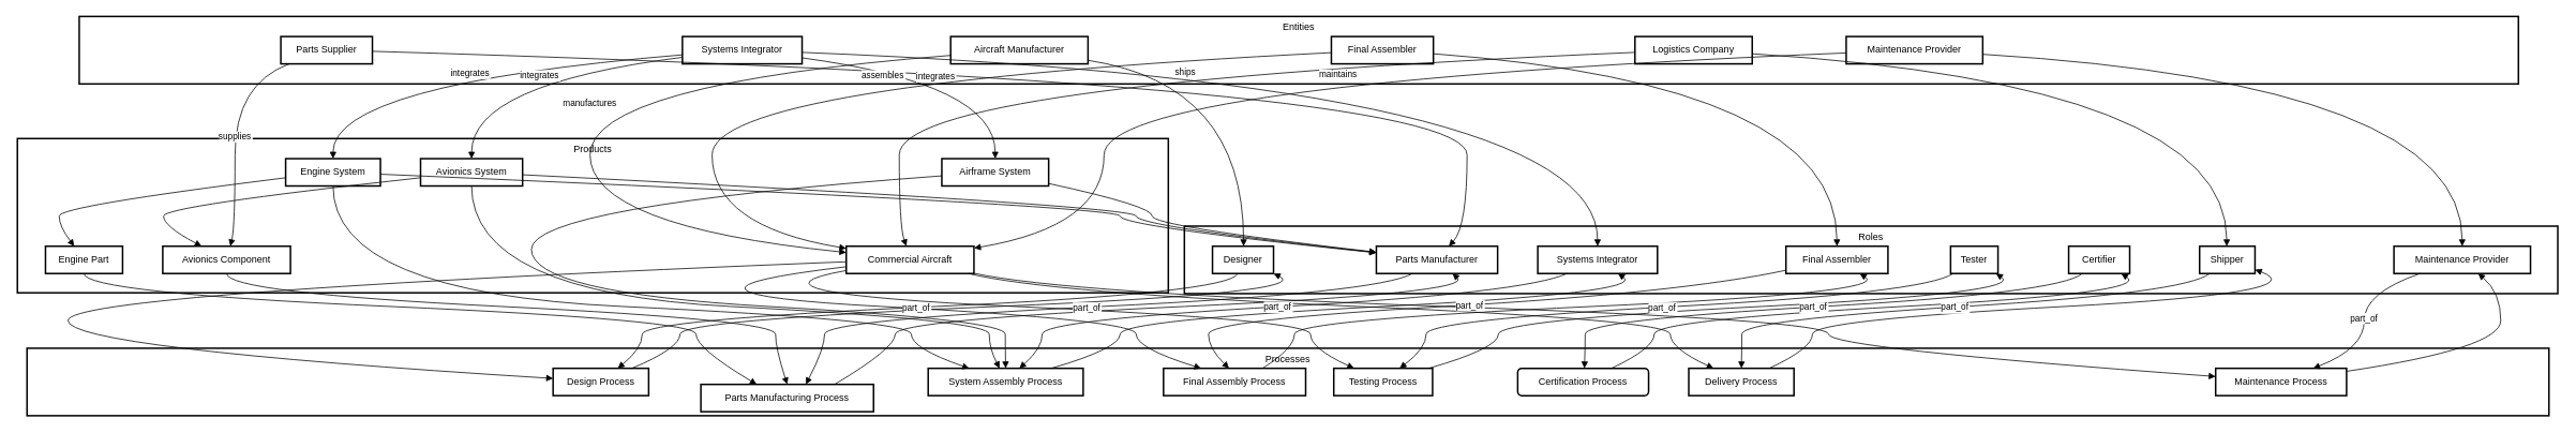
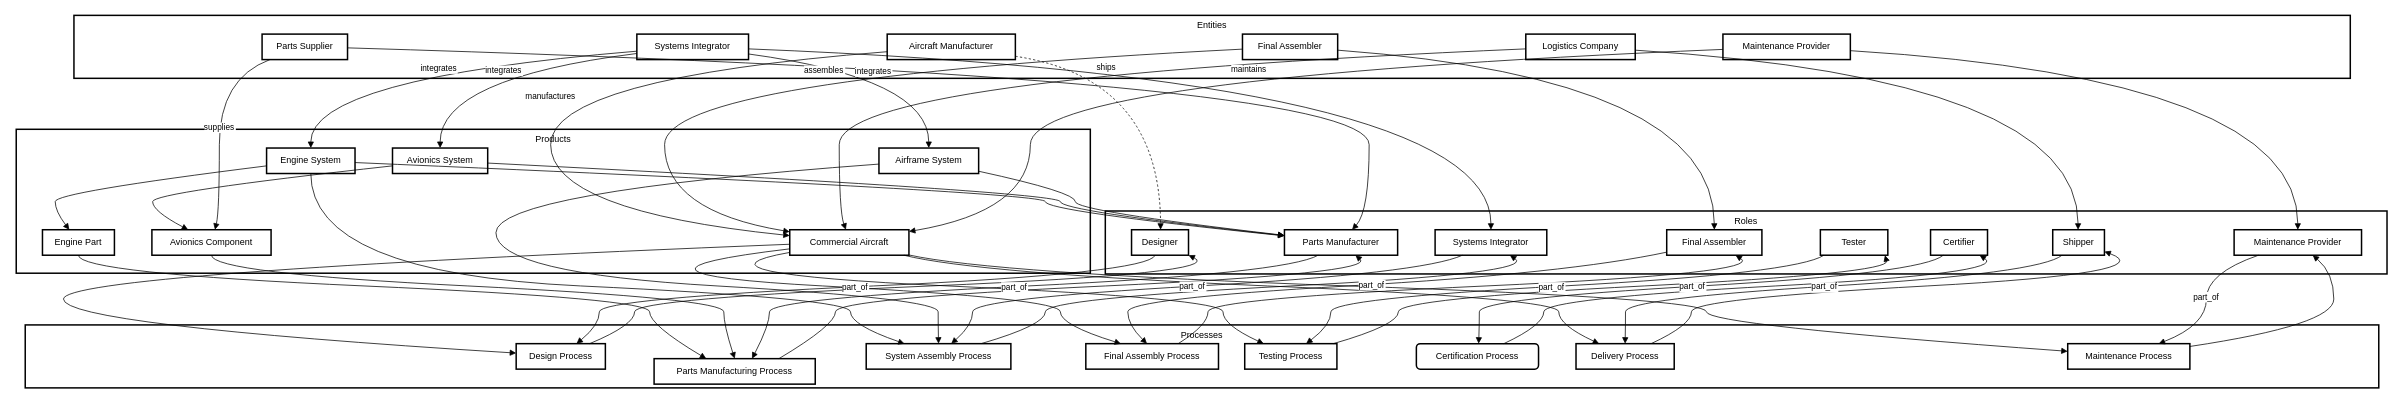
  <mxCell id="0" />
  <mxCell id="1" parent="0" />
  <mxCell id="2" value="Roles" style="whiteSpace=wrap;strokeWidth=2;verticalAlign=top;" vertex="1" parent="1"><mxGeometry x="1473" y="281" width="1710" height="84" as="geometry" /></mxCell>
  <mxCell id="3" value="Designer" style="whiteSpace=wrap;strokeWidth=2;" vertex="1" parent="1"><mxGeometry x="1508" y="306" width="76" height="34" as="geometry" /></mxCell>
  <mxCell id="4" value="Parts Manufacturer" style="whiteSpace=wrap;strokeWidth=2;" vertex="1" parent="1"><mxGeometry x="1712" y="306" width="151" height="34" as="geometry" /></mxCell>
  <mxCell id="5" value="Systems Integrator" style="whiteSpace=wrap;strokeWidth=2;" vertex="1" parent="1"><mxGeometry x="1913" y="306" width="149" height="34" as="geometry" /></mxCell>
  <mxCell id="6" value="Final Assembler" style="whiteSpace=wrap;strokeWidth=2;" vertex="1" parent="1"><mxGeometry x="2222" y="306" width="127" height="34" as="geometry" /></mxCell>
- <mxCell id="7" value="Tester" style="whiteSpace=wrap;strokeWidth=2;" vertex="1" parent="1"><mxGeometry x="2427" y="306" width="59" height="34" as="geometry" /></mxCell>
+ <mxCell id="7" value="Tester" style="whiteSpace=wrap;strokeWidth=2;" vertex="1" parent="1"><mxGeometry x="2427" y="306" width="90" height="34" as="geometry" /></mxCell>
  <mxCell id="8" value="Certifier" style="whiteSpace=wrap;strokeWidth=2;" vertex="1" parent="1"><mxGeometry x="2574" y="306" width="76" height="34" as="geometry" /></mxCell>
  <mxCell id="9" value="Shipper" style="whiteSpace=wrap;strokeWidth=2;" vertex="1" parent="1"><mxGeometry x="2737" y="306" width="69" height="34" as="geometry" /></mxCell>
  <mxCell id="10" value="Maintenance Provider" style="whiteSpace=wrap;strokeWidth=2;" vertex="1" parent="1"><mxGeometry x="2979" y="306" width="170" height="34" as="geometry" /></mxCell>
  <mxCell id="11" value="Processes" style="whiteSpace=wrap;strokeWidth=2;verticalAlign=top;" vertex="1" parent="1"><mxGeometry x="32" y="433" width="3140" height="84" as="geometry" /></mxCell>
  <mxCell id="12" value="Design Process" style="whiteSpace=wrap;strokeWidth=2;" vertex="1" parent="1"><mxGeometry x="687" y="458" width="119" height="34" as="geometry" /></mxCell>
  <mxCell id="13" value="Parts Manufacturing Process" style="whiteSpace=wrap;strokeWidth=2;" vertex="1" parent="1"><mxGeometry x="871" y="478" width="215" height="34" as="geometry" /></mxCell>
  <mxCell id="14" value="System Assembly Process" style="whiteSpace=wrap;strokeWidth=2;" vertex="1" parent="1"><mxGeometry x="1154" y="458" width="193" height="34" as="geometry" /></mxCell>
  <mxCell id="15" value="Final Assembly Process" style="whiteSpace=wrap;strokeWidth=2;" vertex="1" parent="1"><mxGeometry x="1447" y="458" width="177" height="34" as="geometry" /></mxCell>
  <mxCell id="16" value="Testing Process" style="whiteSpace=wrap;strokeWidth=2;" vertex="1" parent="1"><mxGeometry x="1659" y="458" width="123" height="34" as="geometry" /></mxCell>
  <mxCell id="17" value="Certification Process" style="whiteSpace=wrap;strokeWidth=2;rounded=1;" vertex="1" parent="1"><mxGeometry x="1888" y="458" width="163" height="34" as="geometry" /></mxCell>
  <mxCell id="18" value="Delivery Process" style="whiteSpace=wrap;strokeWidth=2;" vertex="1" parent="1"><mxGeometry x="2101" y="458" width="131" height="34" as="geometry" /></mxCell>
  <mxCell id="19" value="Maintenance Process" style="whiteSpace=wrap;strokeWidth=2;" vertex="1" parent="1"><mxGeometry x="2757" y="458" width="163" height="34" as="geometry" /></mxCell>
  <mxCell id="20" value="Products" style="whiteSpace=wrap;strokeWidth=2;verticalAlign=top;" vertex="1" parent="1"><mxGeometry x="20" y="172" width="1433" height="192" as="geometry" /></mxCell>
  <mxCell id="21" value="Commercial Aircraft" style="whiteSpace=wrap;strokeWidth=2;" vertex="1" parent="1"><mxGeometry x="1052" y="306" width="159" height="34" as="geometry" /></mxCell>
  <mxCell id="22" value="Engine System" style="whiteSpace=wrap;strokeWidth=2;" vertex="1" parent="1"><mxGeometry x="354" y="197" width="118" height="34" as="geometry" /></mxCell>
  <mxCell id="23" value="Avionics System" style="whiteSpace=wrap;strokeWidth=2;" vertex="1" parent="1"><mxGeometry x="522" y="197" width="127" height="34" as="geometry" /></mxCell>
  <mxCell id="24" value="Airframe System" style="whiteSpace=wrap;strokeWidth=2;" vertex="1" parent="1"><mxGeometry x="1171" y="197" width="133" height="34" as="geometry" /></mxCell>
  <mxCell id="25" value="Engine Part" style="whiteSpace=wrap;strokeWidth=2;" vertex="1" parent="1"><mxGeometry x="55" y="306" width="96" height="34" as="geometry" /></mxCell>
  <mxCell id="26" value="Avionics Component" style="whiteSpace=wrap;strokeWidth=2;" vertex="1" parent="1"><mxGeometry x="201" y="306" width="159" height="34" as="geometry" /></mxCell>
  <mxCell id="27" value="Entities" style="whiteSpace=wrap;strokeWidth=2;verticalAlign=top;" vertex="1" parent="1"><mxGeometry x="97" y="20" width="3037" height="84" as="geometry" /></mxCell>
  <mxCell id="28" value="Aircraft Manufacturer" style="whiteSpace=wrap;strokeWidth=2;" vertex="1" parent="1"><mxGeometry x="1182" y="45" width="171" height="34" as="geometry" /></mxCell>
  <mxCell id="29" value="Parts Supplier" style="whiteSpace=wrap;strokeWidth=2;" vertex="1" parent="1"><mxGeometry x="348" y="45" width="114" height="34" as="geometry" /></mxCell>
  <mxCell id="30" value="Systems Integrator" style="whiteSpace=wrap;strokeWidth=2;" vertex="1" parent="1"><mxGeometry x="848" y="45" width="149" height="34" as="geometry" /></mxCell>
  <mxCell id="31" value="Final Assembler" style="whiteSpace=wrap;strokeWidth=2;" vertex="1" parent="1"><mxGeometry x="1656" y="45" width="127" height="34" as="geometry" /></mxCell>
  <mxCell id="32" value="Logistics Company" style="whiteSpace=wrap;strokeWidth=2;" vertex="1" parent="1"><mxGeometry x="2034" y="45" width="146" height="34" as="geometry" /></mxCell>
  <mxCell id="33" value="Maintenance Provider" style="whiteSpace=wrap;strokeWidth=2;" vertex="1" parent="1"><mxGeometry x="2297" y="45" width="170" height="34" as="geometry" /></mxCell>
- <mxCell id="34" value="" style="curved=1;startArrow=none;endArrow=block;exitX=1;exitY=0.87;entryX=0.51;entryY=-0.01;rounded=0;" edge="1" parent="1" source="28" target="3"><mxGeometry relative="1" as="geometry"><Array as="points"><mxPoint x="1546" y="104" /></Array></mxGeometry></mxCell>
+ <mxCell id="34" value="" style="curved=1;startArrow=none;endArrow=block;exitX=1;exitY=0.87;entryX=0.51;entryY=-0.01;rounded=0;dashed=1;" edge="1" parent="1" source="28" target="3"><mxGeometry relative="1" as="geometry"><Array as="points"><mxPoint x="1546" y="104" /></Array></mxGeometry></mxCell>
  <mxCell id="35" value="" style="curved=1;startArrow=none;endArrow=block;exitX=1;exitY=0.54;entryX=0.6;entryY=-0.01;rounded=0;" edge="1" parent="1" source="29" target="4"><mxGeometry relative="1" as="geometry"><Array as="points"><mxPoint x="1825" y="104" /><mxPoint x="1825" y="281" /></Array></mxGeometry></mxCell>
  <mxCell id="36" value="" style="curved=1;startArrow=none;endArrow=block;exitX=1;exitY=0.58;entryX=0.5;entryY=-0.01;rounded=0;" edge="1" parent="1" source="30" target="5"><mxGeometry relative="1" as="geometry"><Array as="points"><mxPoint x="1987" y="104" /></Array></mxGeometry></mxCell>
  <mxCell id="37" value="" style="curved=1;startArrow=none;endArrow=block;exitX=1;exitY=0.63;entryX=0.5;entryY=-0.01;rounded=0;" edge="1" parent="1" source="31" target="6"><mxGeometry relative="1" as="geometry"><Array as="points"><mxPoint x="2285" y="104" /></Array></mxGeometry></mxCell>
  <mxCell id="38" value="" style="curved=1;startArrow=none;endArrow=block;exitX=1;exitY=0.63;entryX=0.49;entryY=-0.01;rounded=0;" edge="1" parent="1" source="32" target="9"><mxGeometry relative="1" as="geometry"><Array as="points"><mxPoint x="2771" y="104" /></Array></mxGeometry></mxCell>
  <mxCell id="39" value="" style="curved=1;startArrow=none;endArrow=block;exitX=1;exitY=0.65;entryX=0.5;entryY=-0.01;rounded=0;" edge="1" parent="1" source="33" target="10"><mxGeometry relative="1" as="geometry"><Array as="points"><mxPoint x="3064" y="104" /></Array></mxGeometry></mxCell>
  <mxCell id="40" value="" style="curved=1;startArrow=none;endArrow=block;exitX=0;exitY=0.57;entryX=0;entryY=0.37;rounded=0;" edge="1" parent="1" source="21" target="12"><mxGeometry relative="1" as="geometry"><Array as="points"><mxPoint x="83" y="364" /><mxPoint x="83" y="433" /></Array></mxGeometry></mxCell>
  <mxCell id="41" value="" style="curved=1;startArrow=none;endArrow=block;exitX=0;exitY=0.75;entryX=0.26;entryY=-0.01;rounded=0;" edge="1" parent="1" source="21" target="15"><mxGeometry relative="1" as="geometry"><Array as="points"><mxPoint x="779" y="364" /><mxPoint x="1413" y="398" /><mxPoint x="1413" y="433" /></Array></mxGeometry></mxCell>
  <mxCell id="42" value="" style="curved=1;startArrow=none;endArrow=block;exitX=0;exitY=0.89;entryX=0.2;entryY=-0.01;rounded=0;" edge="1" parent="1" source="21" target="16"><mxGeometry relative="1" as="geometry"><Array as="points"><mxPoint x="896" y="364" /><mxPoint x="1630" y="398" /><mxPoint x="1630" y="433" /></Array></mxGeometry></mxCell>
  <mxCell id="43" value="" style="curved=1;startArrow=none;endArrow=block;exitX=0.93;exitY=0.97;entryX=0.23;entryY=-0.01;rounded=0;" edge="1" parent="1" source="21" target="18"><mxGeometry relative="1" as="geometry"><Array as="points"><mxPoint x="1301" y="364" /><mxPoint x="2078" y="398" /><mxPoint x="2078" y="433" /></Array></mxGeometry></mxCell>
  <mxCell id="44" value="" style="curved=1;startArrow=none;endArrow=block;exitX=0.98;exitY=0.97;entryX=0;entryY=0.3;rounded=0;" edge="1" parent="1" source="21" target="19"><mxGeometry relative="1" as="geometry"><Array as="points"><mxPoint x="1321" y="364" /><mxPoint x="2275" y="398" /><mxPoint x="2275" y="433" /></Array></mxGeometry></mxCell>
  <mxCell id="45" value="" style="curved=1;startArrow=none;endArrow=block;exitX=0.5;exitY=0.99;entryX=0.26;entryY=-0.01;rounded=0;" edge="1" parent="1" source="22" target="14"><mxGeometry relative="1" as="geometry"><Array as="points"><mxPoint x="413" y="364" /><mxPoint x="1133" y="398" /><mxPoint x="1133" y="433" /></Array></mxGeometry></mxCell>
  <mxCell id="46" value="" style="curved=1;startArrow=none;endArrow=block;exitX=0;exitY=0.7;entryX=0.37;entryY=-0.01;rounded=0;" edge="1" parent="1" source="22" target="25"><mxGeometry relative="1" as="geometry"><Array as="points"><mxPoint x="72" y="256" /><mxPoint x="72" y="281" /></Array></mxGeometry></mxCell>
  <mxCell id="47" value="" style="curved=1;startArrow=none;endArrow=block;exitX=1;exitY=0.57;entryX=0;entryY=0.24;rounded=0;" edge="1" parent="1" source="22" target="4"><mxGeometry relative="1" as="geometry"><Array as="points"><mxPoint x="1393" y="256" /><mxPoint x="1393" y="281" /></Array></mxGeometry></mxCell>
- <mxCell id="48" value="" style="curved=1;startArrow=none;endArrow=block;exitX=0.5;exitY=0.99;entryX=0.46;entryY=-0.01;rounded=0;" edge="1" parent="1" source="23" target="14"><mxGeometry relative="1" as="geometry"><Array as="points"><mxPoint x="586" y="364" /><mxPoint x="1230" y="398" /><mxPoint x="1230" y="433" /></Array></mxGeometry></mxCell>
  <mxCell id="49" value="" style="curved=1;startArrow=none;endArrow=block;exitX=0;exitY=0.7;entryX=0.3;entryY=-0.01;rounded=0;" edge="1" parent="1" source="23" target="26"><mxGeometry relative="1" as="geometry"><Array as="points"><mxPoint x="202" y="256" /><mxPoint x="202" y="281" /></Array></mxGeometry></mxCell>
  <mxCell id="50" value="" style="curved=1;startArrow=none;endArrow=block;exitX=1;exitY=0.59;entryX=0;entryY=0.23;rounded=0;" edge="1" parent="1" source="23" target="4"><mxGeometry relative="1" as="geometry"><Array as="points"><mxPoint x="1413" y="256" /><mxPoint x="1413" y="281" /></Array></mxGeometry></mxCell>
  <mxCell id="51" value="" style="curved=1;startArrow=none;endArrow=block;exitX=0;exitY=0.63;entryX=0.5;entryY=-0.01;rounded=0;" edge="1" parent="1" source="24" target="14"><mxGeometry relative="1" as="geometry"><Array as="points"><mxPoint x="660" y="256" /><mxPoint x="660" y="364" /><mxPoint x="1250" y="398" /><mxPoint x="1250" y="433" /></Array></mxGeometry></mxCell>
  <mxCell id="52" value="" style="curved=1;startArrow=none;endArrow=block;exitX=1;exitY=0.91;entryX=0;entryY=0.22;rounded=0;" edge="1" parent="1" source="24" target="4"><mxGeometry relative="1" as="geometry"><Array as="points"><mxPoint x="1433" y="256" /><mxPoint x="1433" y="281" /></Array></mxGeometry></mxCell>
  <mxCell id="53" value="" style="curved=1;startArrow=none;endArrow=block;exitX=0.5;exitY=0.97;entryX=0.32;entryY=-0.01;rounded=0;" edge="1" parent="1" source="25" target="13"><mxGeometry relative="1" as="geometry"><Array as="points"><mxPoint x="103" y="364" /><mxPoint x="865" y="398" /><mxPoint x="865" y="433" /></Array></mxGeometry></mxCell>
  <mxCell id="54" value="" style="curved=1;startArrow=none;endArrow=block;exitX=0.5;exitY=0.97;entryX=0.5;entryY=-0.01;rounded=0;" edge="1" parent="1" source="26" target="13"><mxGeometry relative="1" as="geometry"><Array as="points"><mxPoint x="281" y="364" /><mxPoint x="964" y="398" /><mxPoint x="964" y="433" /></Array></mxGeometry></mxCell>
  <mxCell id="55" value="" style="curved=1;startArrow=none;endArrow=block;exitX=0.83;exitY=-0.01;entryX=0.97;entryY=0.97;rounded=0;" edge="1" parent="1" source="12" target="3"><mxGeometry relative="1" as="geometry"><Array as="points"><mxPoint x="845" y="433" /><mxPoint x="845" y="398" /><mxPoint x="1635" y="364" /></Array></mxGeometry></mxCell>
  <mxCell id="56" value="" style="curved=1;startArrow=none;endArrow=block;exitX=0.78;exitY=-0.01;entryX=0.62;entryY=0.97;rounded=0;" edge="1" parent="1" source="13" target="4"><mxGeometry relative="1" as="geometry"><Array as="points"><mxPoint x="1113" y="433" /><mxPoint x="1113" y="398" /><mxPoint x="1834" y="364" /></Array></mxGeometry></mxCell>
  <mxCell id="57" value="" style="curved=1;startArrow=none;endArrow=block;exitX=0.8;exitY=-0.01;entryX=0.66;entryY=0.97;rounded=0;" edge="1" parent="1" source="14" target="5"><mxGeometry relative="1" as="geometry"><Array as="points"><mxPoint x="1393" y="433" /><mxPoint x="1393" y="398" /><mxPoint x="2048" y="364" /></Array></mxGeometry></mxCell>
  <mxCell id="58" value="" style="curved=1;startArrow=none;endArrow=block;exitX=0.7;exitY=-0.01;entryX=0.71;entryY=0.97;rounded=0;" edge="1" parent="1" source="15" target="6"><mxGeometry relative="1" as="geometry"><Array as="points"><mxPoint x="1610" y="433" /><mxPoint x="1610" y="398" /><mxPoint x="2352" y="364" /></Array></mxGeometry></mxCell>
  <mxCell id="59" value="" style="curved=1;startArrow=none;endArrow=block;exitX=0.97;exitY=-0.01;entryX=0.93;entryY=0.97;rounded=0;" edge="1" parent="1" source="16" target="7"><mxGeometry relative="1" as="geometry"><Array as="points"><mxPoint x="1864" y="433" /><mxPoint x="1864" y="398" /><mxPoint x="2520" y="364" /></Array></mxGeometry></mxCell>
  <mxCell id="60" value="" style="curved=1;startArrow=none;endArrow=block;exitX=0.72;exitY=-0.01;entryX=0.84;entryY=0.97;rounded=0;" edge="1" parent="1" source="17" target="8"><mxGeometry relative="1" as="geometry"><Array as="points"><mxPoint x="2058" y="433" /><mxPoint x="2058" y="398" /><mxPoint x="2677" y="364" /></Array></mxGeometry></mxCell>
  <mxCell id="61" value="" style="curved=1;startArrow=none;endArrow=block;exitX=0.77;exitY=-0.01;entryX=0.99;entryY=0.85;rounded=0;" edge="1" parent="1" source="18" target="9"><mxGeometry relative="1" as="geometry"><Array as="points"><mxPoint x="2255" y="433" /><mxPoint x="2255" y="398" /><mxPoint x="2884" y="364" /></Array></mxGeometry></mxCell>
  <mxCell id="62" value="" style="curved=1;startArrow=none;endArrow=block;exitX=1;exitY=0.11;entryX=0.61;entryY=0.97;rounded=0;" edge="1" parent="1" source="19" target="10"><mxGeometry relative="1" as="geometry"><Array as="points"><mxPoint x="3112" y="433" /><mxPoint x="3112" y="364" /></Array></mxGeometry></mxCell>
  <mxCell id="63" value="manufactures" style="curved=1;startArrow=none;endArrow=block;exitX=0;exitY=0.69;entryX=0;entryY=0.23;rounded=0;" edge="1" parent="1" source="28" target="21"><mxGeometry relative="1" as="geometry"><Array as="points"><mxPoint x="733" y="104" /><mxPoint x="733" y="281" /></Array></mxGeometry></mxCell>
  <mxCell id="64" value="supplies" style="curved=1;startArrow=none;endArrow=block;exitX=0.1;exitY=0.99;entryX=0.53;entryY=-0.01;rounded=0;" edge="1" parent="1" source="29" target="26"><mxGeometry relative="1" as="geometry"><Array as="points"><mxPoint x="291" y="104" /><mxPoint x="291" y="281" /></Array></mxGeometry></mxCell>
  <mxCell id="65" value="integrates" style="curved=1;startArrow=none;endArrow=block;exitX=0;exitY=0.67;entryX=0.5;entryY=0;rounded=0;" edge="1" parent="1" source="30" target="22"><mxGeometry relative="1" as="geometry"><Array as="points"><mxPoint x="413" y="104" /></Array></mxGeometry></mxCell>
  <mxCell id="66" value="integrates" style="curved=1;startArrow=none;endArrow=block;exitX=0;exitY=0.76;entryX=0.5;entryY=0;rounded=0;" edge="1" parent="1" source="30" target="23"><mxGeometry relative="1" as="geometry"><Array as="points"><mxPoint x="586" y="104" /></Array></mxGeometry></mxCell>
  <mxCell id="67" value="integrates" style="curved=1;startArrow=none;endArrow=block;exitX=1;exitY=0.78;entryX=0.5;entryY=0;rounded=0;" edge="1" parent="1" source="30" target="24"><mxGeometry relative="1" as="geometry"><Array as="points"><mxPoint x="1237" y="104" /></Array></mxGeometry></mxCell>
  <mxCell id="68" value="assembles" style="curved=1;startArrow=none;endArrow=block;exitX=0;exitY=0.59;entryX=0;entryY=0.08;rounded=0;" edge="1" parent="1" source="31" target="21"><mxGeometry relative="1" as="geometry"><Array as="points"><mxPoint x="885" y="104" /><mxPoint x="885" y="281" /></Array></mxGeometry></mxCell>
  <mxCell id="69" value="ships" style="curved=1;startArrow=none;endArrow=block;exitX=0;exitY=0.58;entryX=0.47;entryY=-0.01;rounded=0;" edge="1" parent="1" source="32" target="21"><mxGeometry relative="1" as="geometry"><Array as="points"><mxPoint x="1118" y="104" /><mxPoint x="1118" y="281" /></Array></mxGeometry></mxCell>
  <mxCell id="70" value="maintains" style="curved=1;startArrow=none;endArrow=block;exitX=0;exitY=0.6;entryX=1;entryY=0.07;rounded=0;" edge="1" parent="1" source="33" target="21"><mxGeometry relative="1" as="geometry"><Array as="points"><mxPoint x="1373" y="104" /><mxPoint x="1373" y="281" /></Array></mxGeometry></mxCell>
  <mxCell id="71" value="part_of" style="curved=1;startArrow=none;endArrow=block;exitX=0.42;exitY=0.97;entryX=0.68;entryY=-0.01;rounded=0;" edge="1" parent="1" source="3" target="12"><mxGeometry relative="1" as="geometry"><Array as="points"><mxPoint x="1530" y="364" /><mxPoint x="798" y="398" /><mxPoint x="798" y="433" /></Array></mxGeometry></mxCell>
  <mxCell id="72" value="part_of" style="curved=1;startArrow=none;endArrow=block;exitX=0.31;exitY=0.97;entryX=0.61;entryY=-0.01;rounded=0;" edge="1" parent="1" source="4" target="13"><mxGeometry relative="1" as="geometry"><Array as="points"><mxPoint x="1715" y="364" /><mxPoint x="1025" y="398" /><mxPoint x="1025" y="433" /></Array></mxGeometry></mxCell>
  <mxCell id="73" value="part_of" style="curved=1;startArrow=none;endArrow=block;exitX=0.26;exitY=0.97;entryX=0.59;entryY=-0.01;rounded=0;" edge="1" parent="1" source="5" target="14"><mxGeometry relative="1" as="geometry"><Array as="points"><mxPoint x="1897" y="364" /><mxPoint x="1296" y="398" /><mxPoint x="1296" y="433" /></Array></mxGeometry></mxCell>
  <mxCell id="74" value="part_of" style="curved=1;startArrow=none;endArrow=block;exitX=0;exitY=0.88;entryX=0.46;entryY=-0.01;rounded=0;" edge="1" parent="1" source="6" target="15"><mxGeometry relative="1" as="geometry"><Array as="points"><mxPoint x="2091" y="364" /><mxPoint x="1503" y="398" /><mxPoint x="1503" y="433" /></Array></mxGeometry></mxCell>
  <mxCell id="75" value="part_of" style="curved=1;startArrow=none;endArrow=block;exitX=0.08;exitY=0.97;entryX=0.67;entryY=-0.01;rounded=0;" edge="1" parent="1" source="7" target="16"><mxGeometry relative="1" as="geometry"><Array as="points"><mxPoint x="2395" y="364" /><mxPoint x="1774" y="398" /><mxPoint x="1774" y="433" /></Array></mxGeometry></mxCell>
  <mxCell id="76" value="part_of" style="curved=1;startArrow=none;endArrow=block;exitX=0.24;exitY=0.97;entryX=0.51;entryY=-0.01;rounded=0;" edge="1" parent="1" source="8" target="17"><mxGeometry relative="1" as="geometry"><Array as="points"><mxPoint x="2563" y="364" /><mxPoint x="1972" y="398" /><mxPoint x="1972" y="433" /></Array></mxGeometry></mxCell>
  <mxCell id="77" value="part_of" style="curved=1;startArrow=none;endArrow=block;exitX=0.2;exitY=0.97;entryX=0.5;entryY=-0.01;rounded=0;" edge="1" parent="1" source="9" target="18"><mxGeometry relative="1" as="geometry"><Array as="points"><mxPoint x="2720" y="364" /><mxPoint x="2167" y="398" /><mxPoint x="2167" y="433" /></Array></mxGeometry></mxCell>
  <mxCell id="78" value="part_of" style="curved=1;startArrow=none;endArrow=block;exitX=0.21;exitY=0.97;entryX=0.75;entryY=-0.01;rounded=0;" edge="1" parent="1" source="10" target="19"><mxGeometry relative="1" as="geometry"><Array as="points"><mxPoint x="2942" y="364" /><mxPoint x="2942" y="433" /></Array></mxGeometry></mxCell>
